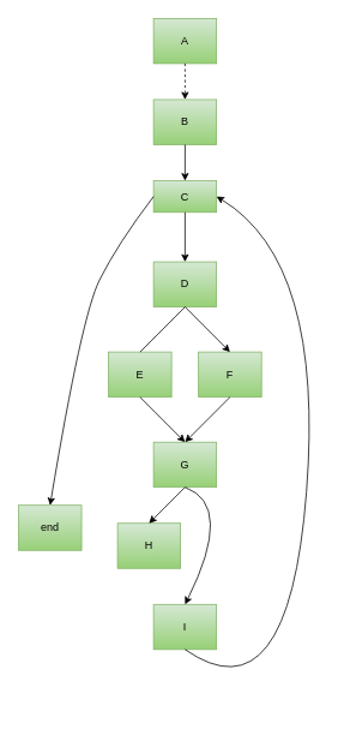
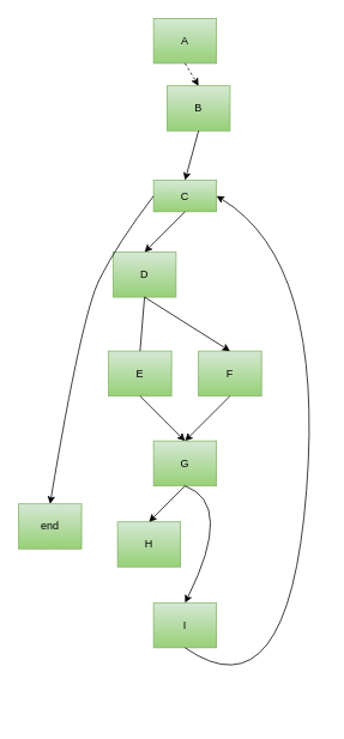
  <mxCell id="0" />
  <mxCell id="1" parent="0" />
  <mxCell id="2" value="A" style="rounded=0;whiteSpace=wrap;html=1;fillColor=#d5e8d4;strokeColor=#82b366;gradientColor=#97d077;" vertex="1" parent="1"><mxGeometry x="170" y="20" width="70" height="50" as="geometry" /></mxCell>
- <mxCell id="3" value="B" style="rounded=0;whiteSpace=wrap;html=1;fillColor=#d5e8d4;gradientColor=#97d077;strokeColor=#82b366;" vertex="1" parent="1"><mxGeometry x="170" y="110" width="70" height="50" as="geometry" /></mxCell>
+ <mxCell id="3" value="B" style="rounded=0;whiteSpace=wrap;html=1;fillColor=#d5e8d4;gradientColor=#97d077;strokeColor=#82b366;" vertex="1" parent="1"><mxGeometry x="185" y="95" width="70" height="50" as="geometry" /></mxCell>
  <mxCell id="4" value="C" style="rounded=0;whiteSpace=wrap;html=1;fillColor=#d5e8d4;gradientColor=#97d077;strokeColor=#82b366;" vertex="1" parent="1"><mxGeometry x="170" y="200" width="70" height="35" as="geometry" /></mxCell>
- <mxCell id="5" value="D" style="rounded=0;whiteSpace=wrap;html=1;fillColor=#d5e8d4;gradientColor=#97d077;strokeColor=#82b366;" vertex="1" parent="1"><mxGeometry x="170" y="290" width="70" height="50" as="geometry" /></mxCell>
+ <mxCell id="5" value="D" style="rounded=0;whiteSpace=wrap;html=1;fillColor=#d5e8d4;gradientColor=#97d077;strokeColor=#82b366;" vertex="1" parent="1"><mxGeometry x="125" y="280" width="70" height="50" as="geometry" /></mxCell>
  <mxCell id="6" value="E" style="rounded=0;whiteSpace=wrap;html=1;fillColor=#d5e8d4;gradientColor=#97d077;strokeColor=#82b366;" vertex="1" parent="1"><mxGeometry x="120" y="390" width="70" height="50" as="geometry" /></mxCell>
  <mxCell id="7" value="F" style="rounded=0;whiteSpace=wrap;html=1;fillColor=#d5e8d4;gradientColor=#97d077;strokeColor=#82b366;" vertex="1" parent="1"><mxGeometry x="220" y="390" width="70" height="50" as="geometry" /></mxCell>
  <mxCell id="8" value="G" style="rounded=0;whiteSpace=wrap;html=1;fillColor=#d5e8d4;gradientColor=#97d077;strokeColor=#82b366;" vertex="1" parent="1"><mxGeometry x="170" y="490" width="70" height="50" as="geometry" /></mxCell>
  <mxCell id="9" value="H" style="rounded=0;whiteSpace=wrap;html=1;fillColor=#d5e8d4;gradientColor=#97d077;strokeColor=#82b366;" vertex="1" parent="1"><mxGeometry x="130" y="580" width="70" height="50" as="geometry" /></mxCell>
  <mxCell id="10" value="I" style="rounded=0;whiteSpace=wrap;html=1;fillColor=#d5e8d4;gradientColor=#97d077;strokeColor=#82b366;" vertex="1" parent="1"><mxGeometry x="170" y="670" width="70" height="50" as="geometry" /></mxCell>
  <mxCell id="11" value="end" style="rounded=0;whiteSpace=wrap;html=1;fillColor=#d5e8d4;gradientColor=#97d077;strokeColor=#82b366;" vertex="1" parent="1"><mxGeometry x="20" y="560" width="70" height="50" as="geometry" /></mxCell>
  <mxCell id="12" value="" style="curved=1;endArrow=classic;html=1;rounded=0;entryX=0.5;entryY=0;entryDx=0;entryDy=0;exitX=0;exitY=0.5;exitDx=0;exitDy=0;" edge="1" parent="1" source="4" target="11"><mxGeometry width="50" height="50" relative="1" as="geometry"><mxPoint x="150" y="390" as="sourcePoint" /><mxPoint x="200" y="340" as="targetPoint" /><Array as="points"><mxPoint x="130" y="270" /><mxPoint x="90" y="350" /></Array></mxGeometry></mxCell>
  <mxCell id="13" value="" style="endArrow=classic;html=1;rounded=0;entryX=0.5;entryY=0;entryDx=0;entryDy=0;exitX=0.5;exitY=1;exitDx=0;exitDy=0;dashed=1;" edge="1" parent="1" source="2" target="3"><mxGeometry width="50" height="50" relative="1" as="geometry"><mxPoint x="190" y="230" as="sourcePoint" /><mxPoint x="240" y="180" as="targetPoint" /></mxGeometry></mxCell>
  <mxCell id="14" value="" style="endArrow=classic;html=1;rounded=0;entryX=0.5;entryY=0;entryDx=0;entryDy=0;exitX=0.5;exitY=1;exitDx=0;exitDy=0;" edge="1" parent="1" source="3" target="4"><mxGeometry width="50" height="50" relative="1" as="geometry"><mxPoint x="204.66" y="160" as="sourcePoint" /><mxPoint x="204.66" y="200" as="targetPoint" /></mxGeometry></mxCell>
  <mxCell id="15" value="" style="endArrow=classic;html=1;rounded=0;exitX=0.5;exitY=1;exitDx=0;exitDy=0;entryX=0.5;entryY=0;entryDx=0;entryDy=0;" edge="1" parent="1" source="4" target="5"><mxGeometry width="50" height="50" relative="1" as="geometry"><mxPoint x="190" y="490" as="sourcePoint" /><mxPoint x="240" y="440" as="targetPoint" /></mxGeometry></mxCell>
  <mxCell id="16" value="" style="endArrow=classic;html=1;rounded=0;exitX=0.5;exitY=1;exitDx=0;exitDy=0;entryX=0.5;entryY=0;entryDx=0;entryDy=0;" edge="1" parent="1" source="5" target="7"><mxGeometry width="50" height="50" relative="1" as="geometry"><mxPoint x="190" y="490" as="sourcePoint" /><mxPoint x="240" y="440" as="targetPoint" /></mxGeometry></mxCell>
  <mxCell id="17" value="" style="endArrow=none;html=1;rounded=0;entryX=0.5;entryY=0;entryDx=0;entryDy=0;exitX=0.5;exitY=1;exitDx=0;exitDy=0;" edge="1" parent="1" source="5" target="6"><mxGeometry width="50" height="50" relative="1" as="geometry"><mxPoint x="190" y="490" as="sourcePoint" /><mxPoint x="240" y="440" as="targetPoint" /></mxGeometry></mxCell>
  <mxCell id="18" value="" style="endArrow=classic;html=1;rounded=0;exitX=0.5;exitY=1;exitDx=0;exitDy=0;entryX=0.5;entryY=0;entryDx=0;entryDy=0;" edge="1" parent="1" source="6" target="8"><mxGeometry width="50" height="50" relative="1" as="geometry"><mxPoint x="190" y="490" as="sourcePoint" /><mxPoint x="240" y="440" as="targetPoint" /></mxGeometry></mxCell>
  <mxCell id="19" value="" style="endArrow=classic;html=1;rounded=0;exitX=0.5;exitY=1;exitDx=0;exitDy=0;entryX=0.5;entryY=0;entryDx=0;entryDy=0;" edge="1" parent="1" source="7" target="8"><mxGeometry width="50" height="50" relative="1" as="geometry"><mxPoint x="190" y="490" as="sourcePoint" /><mxPoint x="270" y="490" as="targetPoint" /></mxGeometry></mxCell>
  <mxCell id="20" value="" style="endArrow=classic;html=1;rounded=0;entryX=0.5;entryY=0;entryDx=0;entryDy=0;exitX=0.5;exitY=1;exitDx=0;exitDy=0;" edge="1" parent="1" source="8" target="9"><mxGeometry width="50" height="50" relative="1" as="geometry"><mxPoint x="230" y="550" as="sourcePoint" /><mxPoint x="280" y="500" as="targetPoint" /></mxGeometry></mxCell>
  <mxCell id="21" value="" style="curved=1;endArrow=classic;html=1;rounded=0;exitX=0.5;exitY=1;exitDx=0;exitDy=0;entryX=0.5;entryY=0;entryDx=0;entryDy=0;" edge="1" parent="1" source="8" target="10"><mxGeometry width="50" height="50" relative="1" as="geometry"><mxPoint x="230" y="550" as="sourcePoint" /><mxPoint x="280" y="500" as="targetPoint" /><Array as="points"><mxPoint x="260" y="560" /></Array></mxGeometry></mxCell>
  <mxCell id="22" value="" style="curved=1;endArrow=classic;html=1;rounded=0;entryX=1;entryY=0.5;entryDx=0;entryDy=0;exitX=0.5;exitY=1;exitDx=0;exitDy=0;" edge="1" parent="1" source="10" target="4"><mxGeometry width="50" height="50" relative="1" as="geometry"><mxPoint x="290" y="410" as="sourcePoint" /><mxPoint x="340" y="360" as="targetPoint" /><Array as="points"><mxPoint x="320" y="800" /><mxPoint x="360" y="290" /></Array></mxGeometry></mxCell>
